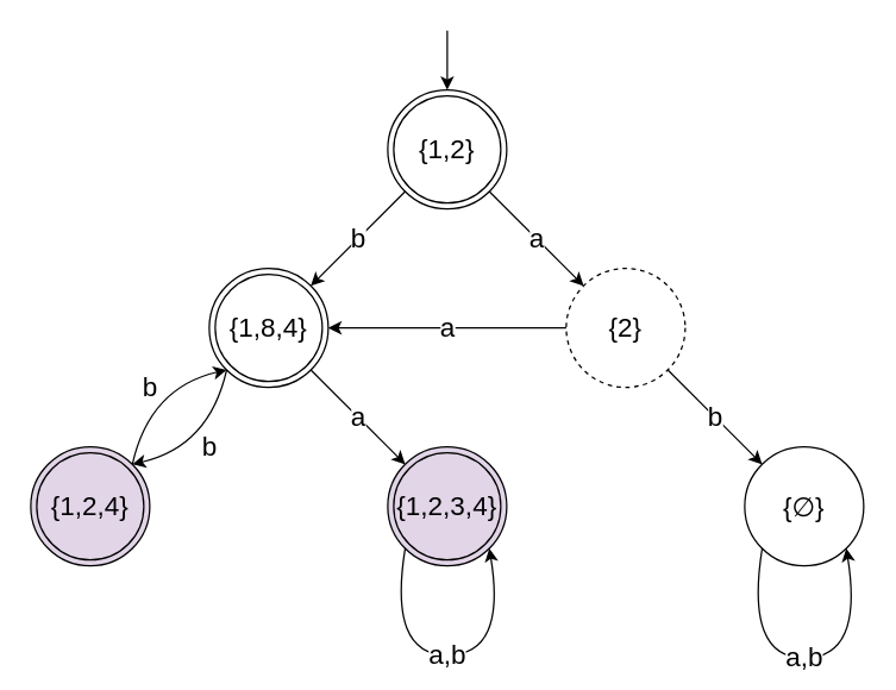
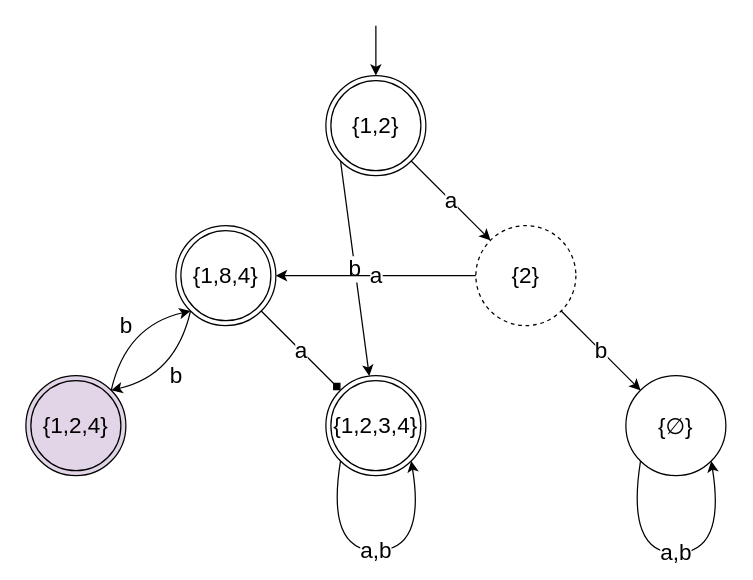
  <mxCell id="0" />
  <mxCell id="1" parent="0" />
  <mxCell id="2" value="{2}" style="ellipse;whiteSpace=wrap;html=1;aspect=fixed;fontSize=18;dashed=1;" parent="1" vertex="1"><mxGeometry x="380" y="180" width="80" height="80" as="geometry" /></mxCell>
  <mxCell id="3" value="{1,8,4}" style="ellipse;whiteSpace=wrap;html=1;aspect=fixed;fontSize=18;" parent="1" vertex="1"><mxGeometry x="140" y="180" width="80" height="80" as="geometry" /></mxCell>
- <mxCell id="4" value="{1,2,3,4}" style="ellipse;whiteSpace=wrap;html=1;aspect=fixed;fontSize=18;fillColor=#e1d5e7;" parent="1" vertex="1"><mxGeometry x="260" y="300" width="80" height="80" as="geometry" /></mxCell>
+ <mxCell id="4" value="{1,2,3,4}" style="ellipse;whiteSpace=wrap;html=1;aspect=fixed;fontSize=18;" parent="1" vertex="1"><mxGeometry x="260" y="300" width="80" height="80" as="geometry" /></mxCell>
  <mxCell id="5" value="{1,2}" style="ellipse;whiteSpace=wrap;html=1;aspect=fixed;fontSize=18;" parent="1" vertex="1"><mxGeometry x="260" y="60" width="80" height="80" as="geometry" /></mxCell>
  <mxCell id="6" value="{1,2,4}" style="ellipse;whiteSpace=wrap;html=1;aspect=fixed;fontSize=18;fillColor=#e1d5e7;" parent="1" vertex="1"><mxGeometry x="20" y="300" width="80" height="80" as="geometry" /></mxCell>
  <mxCell id="7" value="" style="ellipse;whiteSpace=wrap;html=1;aspect=fixed;fontSize=18;" parent="1" vertex="1"><mxGeometry x="500" y="300" width="80" height="80" as="geometry" /></mxCell>
  <mxCell id="8" value="&lt;p style=&quot;line-height: 100%; margin-bottom: 0cm; font-size: 18px;&quot;&gt;{∅}&lt;/p&gt;&lt;p style=&quot;line-height: 100%; margin-bottom: 0cm; font-size: 18px;&quot;&gt;&lt;/p&gt;" style="text;html=1;align=center;verticalAlign=middle;whiteSpace=wrap;rounded=0;fontSize=18;" parent="1" vertex="1"><mxGeometry x="510" y="325" width="60" height="30" as="geometry" /></mxCell>
  <mxCell id="9" value="b" style="endArrow=classic;html=1;rounded=0;exitX=1;exitY=1;exitDx=0;exitDy=0;entryX=0;entryY=0;entryDx=0;entryDy=0;fontSize=18;" parent="1" source="2" target="7" edge="1"><mxGeometry width="50" height="50" relative="1" as="geometry"><mxPoint x="510" y="30" as="sourcePoint" /><mxPoint x="560" y="-20" as="targetPoint" /><Array as="points"><mxPoint x="480" y="280" /></Array></mxGeometry></mxCell>
  <mxCell id="10" value="a" style="endArrow=classic;html=1;rounded=0;exitX=1;exitY=1;exitDx=0;exitDy=0;entryX=0;entryY=0;entryDx=0;entryDy=0;fontSize=18;" parent="1" source="5" target="2" edge="1"><mxGeometry width="50" height="50" relative="1" as="geometry"><mxPoint x="230" y="240" as="sourcePoint" /><mxPoint x="280" y="190" as="targetPoint" /></mxGeometry></mxCell>
- <mxCell id="11" value="b" style="endArrow=classic;html=1;rounded=0;exitX=0;exitY=1;exitDx=0;exitDy=0;entryX=1;entryY=0;entryDx=0;entryDy=0;fontSize=18;" parent="1" source="5" target="3" edge="1"><mxGeometry width="50" height="50" relative="1" as="geometry"><mxPoint x="230" y="240" as="sourcePoint" /><mxPoint x="280" y="190" as="targetPoint" /></mxGeometry></mxCell>
- <mxCell id="12" value="a" style="endArrow=classic;html=1;rounded=0;entryX=0;entryY=0;entryDx=0;entryDy=0;exitX=1;exitY=1;exitDx=0;exitDy=0;fontSize=18;" parent="1" source="3" target="4" edge="1"><mxGeometry width="50" height="50" relative="1" as="geometry"><mxPoint x="230" y="240" as="sourcePoint" /><mxPoint x="280" y="190" as="targetPoint" /></mxGeometry></mxCell>
+ <mxCell id="11" value="b" style="endArrow=classic;html=1;rounded=0;exitX=0;exitY=1;exitDx=0;exitDy=0;fontSize=18;" parent="1" source="5" target="4" edge="1"><mxGeometry width="50" height="50" relative="1" as="geometry"><mxPoint x="230" y="240" as="sourcePoint" /><mxPoint x="280" y="190" as="targetPoint" /></mxGeometry></mxCell>
+ <mxCell id="12" value="a" style="endArrow=diamond;html=1;rounded=0;entryX=0;entryY=0;entryDx=0;entryDy=0;exitX=1;exitY=1;exitDx=0;exitDy=0;fontSize=18;" parent="1" source="3" target="4" edge="1"><mxGeometry width="50" height="50" relative="1" as="geometry"><mxPoint x="230" y="240" as="sourcePoint" /><mxPoint x="280" y="190" as="targetPoint" /></mxGeometry></mxCell>
  <mxCell id="13" value="b" style="endArrow=classic;html=1;rounded=0;exitX=0;exitY=1;exitDx=0;exitDy=0;entryX=1;entryY=0;entryDx=0;entryDy=0;curved=1;fontSize=18;" parent="1" source="3" target="6" edge="1"><mxGeometry width="50" height="50" relative="1" as="geometry"><mxPoint x="230" y="240" as="sourcePoint" /><mxPoint x="280" y="190" as="targetPoint" /><Array as="points"><mxPoint x="140" y="300" /></Array></mxGeometry></mxCell>
  <mxCell id="14" value="b" style="endArrow=classic;html=1;rounded=0;exitX=1;exitY=0;exitDx=0;exitDy=0;entryX=0;entryY=1;entryDx=0;entryDy=0;curved=1;fontSize=18;" parent="1" source="6" target="3" edge="1"><mxGeometry width="50" height="50" relative="1" as="geometry"><mxPoint x="230" y="240" as="sourcePoint" /><mxPoint x="280" y="190" as="targetPoint" /><Array as="points"><mxPoint x="100" y="260" /></Array></mxGeometry></mxCell>
  <mxCell id="15" value="a" style="endArrow=classic;html=1;rounded=0;exitX=0;exitY=0.5;exitDx=0;exitDy=0;entryX=1;entryY=0.5;entryDx=0;entryDy=0;fontSize=18;" parent="1" source="2" target="3" edge="1"><mxGeometry width="50" height="50" relative="1" as="geometry"><mxPoint x="350" y="219.66" as="sourcePoint" /><mxPoint x="280" y="200" as="targetPoint" /></mxGeometry></mxCell>
  <mxCell id="16" value="a,b" style="endArrow=classic;html=1;rounded=0;entryX=1;entryY=1;entryDx=0;entryDy=0;exitX=0;exitY=1;exitDx=0;exitDy=0;curved=1;fontSize=18;" parent="1" source="4" target="4" edge="1"><mxGeometry width="50" height="50" relative="1" as="geometry"><mxPoint x="210" y="280" as="sourcePoint" /><mxPoint x="150" y="420" as="targetPoint" /><Array as="points"><mxPoint x="260" y="440" /><mxPoint x="340" y="440" /></Array></mxGeometry></mxCell>
  <mxCell id="17" value="" style="endArrow=classic;html=1;rounded=0;" parent="1" target="5" edge="1"><mxGeometry width="50" height="50" relative="1" as="geometry"><mxPoint x="300" y="20" as="sourcePoint" /><mxPoint x="230" y="180" as="targetPoint" /></mxGeometry></mxCell>
  <mxCell id="18" value="" style="ellipse;whiteSpace=wrap;html=1;aspect=fixed;fillColor=none;" parent="1" vertex="1"><mxGeometry x="264" y="64" width="72" height="72" as="geometry" /></mxCell>
  <mxCell id="19" value="" style="ellipse;whiteSpace=wrap;html=1;aspect=fixed;fillColor=none;" parent="1" vertex="1"><mxGeometry x="144" y="184" width="72" height="72" as="geometry" /></mxCell>
  <mxCell id="20" value="" style="ellipse;whiteSpace=wrap;html=1;aspect=fixed;fillColor=none;" parent="1" vertex="1"><mxGeometry x="264" y="304" width="72" height="72" as="geometry" /></mxCell>
  <mxCell id="21" value="a,b" style="endArrow=classic;html=1;rounded=0;entryX=1;entryY=1;entryDx=0;entryDy=0;exitX=0;exitY=1;exitDx=0;exitDy=0;curved=1;fontSize=18;" parent="1" source="7" target="7" edge="1"><mxGeometry width="50" height="50" relative="1" as="geometry"><mxPoint x="512" y="370" as="sourcePoint" /><mxPoint x="568" y="370" as="targetPoint" /><Array as="points"><mxPoint x="500" y="442" /><mxPoint x="580" y="442" /></Array></mxGeometry></mxCell>
  <mxCell id="22" value="" style="ellipse;whiteSpace=wrap;html=1;aspect=fixed;fillColor=none;" vertex="1" parent="1"><mxGeometry x="24" y="304" width="72" height="72" as="geometry" /></mxCell>
